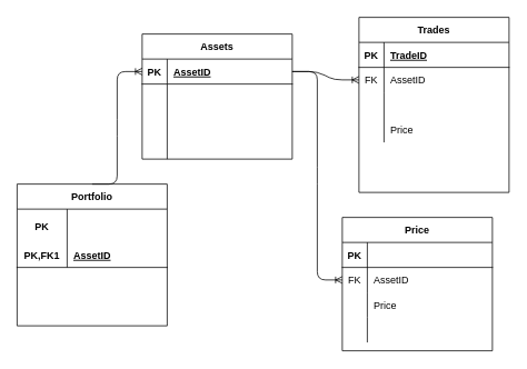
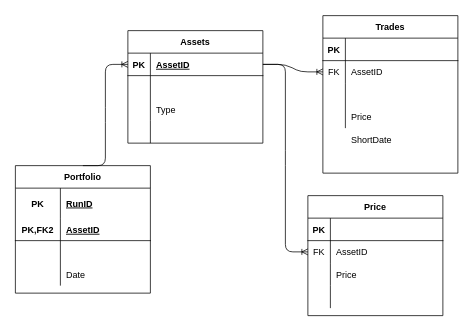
  <mxCell id="0" />
  <mxCell id="1" parent="0" />
  <mxCell id="2" value="Assets" style="shape=table;startSize=30;container=1;collapsible=1;childLayout=tableLayout;fixedRows=1;rowLines=0;fontStyle=1;align=center;resizeLast=1;" vertex="1" parent="1"><mxGeometry x="170" y="40" width="180" height="150" as="geometry" /></mxCell>
  <mxCell id="3" value="" style="shape=partialRectangle;collapsible=0;dropTarget=0;pointerEvents=0;fillColor=none;top=0;left=0;bottom=1;right=0;points=[[0,0.5],[1,0.5]];portConstraint=eastwest;" vertex="1" parent="2"><mxGeometry y="30" width="180" height="30" as="geometry" /></mxCell>
  <mxCell id="4" value="PK" style="shape=partialRectangle;connectable=0;fillColor=none;top=0;left=0;bottom=0;right=0;fontStyle=1;overflow=hidden;" vertex="1" parent="3"><mxGeometry width="30" height="30" as="geometry" /></mxCell>
  <mxCell id="5" value="AssetID" style="shape=partialRectangle;connectable=0;fillColor=none;top=0;left=0;bottom=0;right=0;align=left;spacingLeft=6;fontStyle=5;overflow=hidden;" vertex="1" parent="3"><mxGeometry x="30" width="150" height="30" as="geometry" /></mxCell>
  <mxCell id="6" value="" style="shape=partialRectangle;collapsible=0;dropTarget=0;pointerEvents=0;fillColor=none;top=0;left=0;bottom=0;right=0;points=[[0,0.5],[1,0.5]];portConstraint=eastwest;" vertex="1" parent="2"><mxGeometry y="60" width="180" height="30" as="geometry" /></mxCell>
  <mxCell id="7" value="" style="shape=partialRectangle;connectable=0;fillColor=none;top=0;left=0;bottom=0;right=0;editable=1;overflow=hidden;" vertex="1" parent="6"><mxGeometry width="30" height="30" as="geometry" /></mxCell>
  <mxCell id="8" value="" style="shape=partialRectangle;collapsible=0;dropTarget=0;pointerEvents=0;fillColor=none;top=0;left=0;bottom=0;right=0;points=[[0,0.5],[1,0.5]];portConstraint=eastwest;" vertex="1" parent="2"><mxGeometry y="90" width="180" height="30" as="geometry" /></mxCell>
  <mxCell id="9" value="" style="shape=partialRectangle;connectable=0;fillColor=none;top=0;left=0;bottom=0;right=0;editable=1;overflow=hidden;" vertex="1" parent="8"><mxGeometry width="30" height="30" as="geometry" /></mxCell>
+ <mxCell id="10" value="Type" style="shape=partialRectangle;connectable=0;fillColor=none;top=0;left=0;bottom=0;right=0;align=left;spacingLeft=6;overflow=hidden;" vertex="1" parent="8"><mxGeometry x="30" width="150" height="30" as="geometry" /></mxCell>
  <mxCell id="11" value="" style="shape=partialRectangle;collapsible=0;dropTarget=0;pointerEvents=0;fillColor=none;top=0;left=0;bottom=0;right=0;points=[[0,0.5],[1,0.5]];portConstraint=eastwest;" vertex="1" parent="2"><mxGeometry y="120" width="180" height="30" as="geometry" /></mxCell>
  <mxCell id="12" value="" style="shape=partialRectangle;connectable=0;fillColor=none;top=0;left=0;bottom=0;right=0;editable=1;overflow=hidden;" vertex="1" parent="11"><mxGeometry width="30" height="30" as="geometry" /></mxCell>
  <mxCell id="13" value="" style="shape=partialRectangle;connectable=0;fillColor=none;top=0;left=0;bottom=0;right=0;align=left;spacingLeft=6;overflow=hidden;" vertex="1" parent="11"><mxGeometry x="30" width="150" height="30" as="geometry" /></mxCell>
  <mxCell id="14" value="Trades" style="shape=table;startSize=30;container=1;collapsible=1;childLayout=tableLayout;fixedRows=1;rowLines=0;fontStyle=1;align=center;resizeLast=1;" vertex="1" parent="1"><mxGeometry x="430" y="20" width="180" height="210" as="geometry" /></mxCell>
  <mxCell id="15" value="" style="shape=partialRectangle;collapsible=0;dropTarget=0;pointerEvents=0;fillColor=none;top=0;left=0;bottom=1;right=0;points=[[0,0.5],[1,0.5]];portConstraint=eastwest;" vertex="1" parent="14"><mxGeometry y="30" width="180" height="30" as="geometry" /></mxCell>
  <mxCell id="16" value="PK" style="shape=partialRectangle;connectable=0;fillColor=none;top=0;left=0;bottom=0;right=0;fontStyle=1;overflow=hidden;" vertex="1" parent="15"><mxGeometry width="30" height="30" as="geometry" /></mxCell>
- <mxCell id="17" value="TradeID" style="shape=partialRectangle;connectable=0;fillColor=none;top=0;left=0;bottom=0;right=0;align=left;spacingLeft=6;fontStyle=5;overflow=hidden;" vertex="1" parent="15"><mxGeometry x="30" width="150" height="30" as="geometry" /></mxCell>
  <mxCell id="18" value="" style="shape=partialRectangle;collapsible=0;dropTarget=0;pointerEvents=0;fillColor=none;top=0;left=0;bottom=0;right=0;points=[[0,0.5],[1,0.5]];portConstraint=eastwest;" vertex="1" parent="14"><mxGeometry y="60" width="180" height="30" as="geometry" /></mxCell>
  <mxCell id="19" value="FK" style="shape=partialRectangle;connectable=0;fillColor=none;top=0;left=0;bottom=0;right=0;editable=1;overflow=hidden;" vertex="1" parent="18"><mxGeometry width="30" height="30" as="geometry" /></mxCell>
  <mxCell id="20" value="AssetID" style="shape=partialRectangle;connectable=0;fillColor=none;top=0;left=0;bottom=0;right=0;align=left;spacingLeft=6;overflow=hidden;" vertex="1" parent="18"><mxGeometry x="30" width="150" height="30" as="geometry" /></mxCell>
  <mxCell id="21" value="" style="shape=partialRectangle;collapsible=0;dropTarget=0;pointerEvents=0;fillColor=none;top=0;left=0;bottom=0;right=0;points=[[0,0.5],[1,0.5]];portConstraint=eastwest;" vertex="1" parent="14"><mxGeometry y="90" width="180" height="30" as="geometry" /></mxCell>
  <mxCell id="22" value="" style="shape=partialRectangle;connectable=0;fillColor=none;top=0;left=0;bottom=0;right=0;editable=1;overflow=hidden;" vertex="1" parent="21"><mxGeometry width="30" height="30" as="geometry" /></mxCell>
  <mxCell id="23" value="" style="shape=partialRectangle;collapsible=0;dropTarget=0;pointerEvents=0;fillColor=none;top=0;left=0;bottom=0;right=0;points=[[0,0.5],[1,0.5]];portConstraint=eastwest;" vertex="1" parent="14"><mxGeometry y="120" width="180" height="30" as="geometry" /></mxCell>
  <mxCell id="24" value="" style="shape=partialRectangle;connectable=0;fillColor=none;top=0;left=0;bottom=0;right=0;editable=1;overflow=hidden;" vertex="1" parent="23"><mxGeometry width="30" height="30" as="geometry" /></mxCell>
  <mxCell id="25" value="Price" style="shape=partialRectangle;connectable=0;fillColor=none;top=0;left=0;bottom=0;right=0;align=left;spacingLeft=6;overflow=hidden;" vertex="1" parent="23"><mxGeometry x="30" width="150" height="30" as="geometry" /></mxCell>
  <mxCell id="26" value="" style="edgeStyle=entityRelationEdgeStyle;fontSize=12;html=1;endArrow=ERoneToMany;exitX=1;exitY=0.5;exitDx=0;exitDy=0;entryX=0;entryY=0.5;entryDx=0;entryDy=0;" edge="1" parent="1" source="3" target="18"><mxGeometry width="100" height="100" relative="1" as="geometry"><mxPoint x="314" y="95" as="sourcePoint" /><mxPoint x="474" y="105" as="targetPoint" /></mxGeometry></mxCell>
+ <mxCell id="27" value="ShortDate" style="shape=partialRectangle;connectable=0;fillColor=none;top=0;left=0;bottom=0;right=0;align=left;spacingLeft=6;overflow=hidden;" vertex="1" parent="1"><mxGeometry x="460" y="170" width="150" height="30" as="geometry" /></mxCell>
  <mxCell id="28" value="Portfolio" style="shape=table;startSize=30;container=1;collapsible=1;childLayout=tableLayout;fixedRows=1;rowLines=0;fontStyle=1;align=center;resizeLast=1;" vertex="1" parent="1"><mxGeometry x="20" y="220" width="180" height="170" as="geometry" /></mxCell>
  <mxCell id="29" value="" style="shape=partialRectangle;collapsible=0;dropTarget=0;pointerEvents=0;fillColor=none;top=0;left=0;bottom=0;right=0;points=[[0,0.5],[1,0.5]];portConstraint=eastwest;" vertex="1" parent="28"><mxGeometry y="30" width="180" height="40" as="geometry" /></mxCell>
  <mxCell id="30" value="PK" style="shape=partialRectangle;connectable=0;fillColor=none;top=0;left=0;bottom=0;right=0;fontStyle=1;overflow=hidden;" vertex="1" parent="29"><mxGeometry width="60" height="40" as="geometry" /></mxCell>
+ <mxCell id="31" value="RunID" style="shape=partialRectangle;connectable=0;fillColor=none;top=0;left=0;bottom=0;right=0;align=left;spacingLeft=6;fontStyle=5;overflow=hidden;" vertex="1" parent="29"><mxGeometry x="60" width="120" height="40" as="geometry" /></mxCell>
  <mxCell id="32" value="" style="shape=partialRectangle;collapsible=0;dropTarget=0;pointerEvents=0;fillColor=none;top=0;left=0;bottom=1;right=0;points=[[0,0.5],[1,0.5]];portConstraint=eastwest;" vertex="1" parent="28"><mxGeometry y="70" width="180" height="30" as="geometry" /></mxCell>
- <mxCell id="33" value="PK,FK1" style="shape=partialRectangle;connectable=0;fillColor=none;top=0;left=0;bottom=0;right=0;fontStyle=1;overflow=hidden;" vertex="1" parent="32"><mxGeometry width="60" height="30" as="geometry" /></mxCell>
+ <mxCell id="33" value="PK,FK2" style="shape=partialRectangle;connectable=0;fillColor=none;top=0;left=0;bottom=0;right=0;fontStyle=1;overflow=hidden;" vertex="1" parent="32"><mxGeometry width="60" height="30" as="geometry" /></mxCell>
  <mxCell id="34" value="AssetID" style="shape=partialRectangle;connectable=0;fillColor=none;top=0;left=0;bottom=0;right=0;align=left;spacingLeft=6;fontStyle=5;overflow=hidden;" vertex="1" parent="32"><mxGeometry x="60" width="120" height="30" as="geometry" /></mxCell>
  <mxCell id="35" value="" style="shape=partialRectangle;collapsible=0;dropTarget=0;pointerEvents=0;fillColor=none;top=0;left=0;bottom=0;right=0;points=[[0,0.5],[1,0.5]];portConstraint=eastwest;" vertex="1" parent="28"><mxGeometry y="100" width="180" height="30" as="geometry" /></mxCell>
  <mxCell id="36" value="" style="shape=partialRectangle;connectable=0;fillColor=none;top=0;left=0;bottom=0;right=0;editable=1;overflow=hidden;" vertex="1" parent="35"><mxGeometry width="60" height="30" as="geometry" /></mxCell>
  <mxCell id="37" value="" style="shape=partialRectangle;collapsible=0;dropTarget=0;pointerEvents=0;fillColor=none;top=0;left=0;bottom=0;right=0;points=[[0,0.5],[1,0.5]];portConstraint=eastwest;" vertex="1" parent="28"><mxGeometry y="130" width="180" height="30" as="geometry" /></mxCell>
  <mxCell id="38" value="" style="shape=partialRectangle;connectable=0;fillColor=none;top=0;left=0;bottom=0;right=0;editable=1;overflow=hidden;" vertex="1" parent="37"><mxGeometry width="60" height="30" as="geometry" /></mxCell>
+ <mxCell id="39" value="Date" style="shape=partialRectangle;connectable=0;fillColor=none;top=0;left=0;bottom=0;right=0;align=left;spacingLeft=6;overflow=hidden;" vertex="1" parent="37"><mxGeometry x="60" width="120" height="30" as="geometry" /></mxCell>
  <mxCell id="40" value="" style="edgeStyle=entityRelationEdgeStyle;fontSize=12;html=1;endArrow=ERoneToMany;exitX=0.5;exitY=0;exitDx=0;exitDy=0;entryX=0;entryY=0.5;entryDx=0;entryDy=0;" edge="1" parent="1" source="28" target="3"><mxGeometry width="100" height="100" relative="1" as="geometry"><mxPoint x="320" y="430" as="sourcePoint" /><mxPoint x="420" y="330" as="targetPoint" /></mxGeometry></mxCell>
  <mxCell id="41" value="Price" style="shape=table;startSize=30;container=1;collapsible=1;childLayout=tableLayout;fixedRows=1;rowLines=0;fontStyle=1;align=center;resizeLast=1;" vertex="1" parent="1"><mxGeometry x="410" y="260" width="180" height="160" as="geometry" /></mxCell>
  <mxCell id="42" value="" style="shape=partialRectangle;collapsible=0;dropTarget=0;pointerEvents=0;fillColor=none;top=0;left=0;bottom=1;right=0;points=[[0,0.5],[1,0.5]];portConstraint=eastwest;" vertex="1" parent="41"><mxGeometry y="30" width="180" height="30" as="geometry" /></mxCell>
  <mxCell id="43" value="PK" style="shape=partialRectangle;connectable=0;fillColor=none;top=0;left=0;bottom=0;right=0;fontStyle=1;overflow=hidden;" vertex="1" parent="42"><mxGeometry width="30" height="30" as="geometry" /></mxCell>
  <mxCell id="44" value="" style="shape=partialRectangle;collapsible=0;dropTarget=0;pointerEvents=0;fillColor=none;top=0;left=0;bottom=0;right=0;points=[[0,0.5],[1,0.5]];portConstraint=eastwest;" vertex="1" parent="41"><mxGeometry y="60" width="180" height="30" as="geometry" /></mxCell>
  <mxCell id="45" value="FK" style="shape=partialRectangle;connectable=0;fillColor=none;top=0;left=0;bottom=0;right=0;editable=1;overflow=hidden;" vertex="1" parent="44"><mxGeometry width="30" height="30" as="geometry" /></mxCell>
  <mxCell id="46" value="AssetID" style="shape=partialRectangle;connectable=0;fillColor=none;top=0;left=0;bottom=0;right=0;align=left;spacingLeft=6;overflow=hidden;" vertex="1" parent="44"><mxGeometry x="30" width="150" height="30" as="geometry" /></mxCell>
  <mxCell id="47" value="" style="shape=partialRectangle;collapsible=0;dropTarget=0;pointerEvents=0;fillColor=none;top=0;left=0;bottom=0;right=0;points=[[0,0.5],[1,0.5]];portConstraint=eastwest;" vertex="1" parent="41"><mxGeometry y="90" width="180" height="30" as="geometry" /></mxCell>
  <mxCell id="48" value="" style="shape=partialRectangle;connectable=0;fillColor=none;top=0;left=0;bottom=0;right=0;editable=1;overflow=hidden;" vertex="1" parent="47"><mxGeometry width="30" height="30" as="geometry" /></mxCell>
  <mxCell id="49" value="Price" style="shape=partialRectangle;connectable=0;fillColor=none;top=0;left=0;bottom=0;right=0;align=left;spacingLeft=6;overflow=hidden;" vertex="1" parent="47"><mxGeometry x="30" width="150" height="30" as="geometry" /></mxCell>
  <mxCell id="50" value="" style="shape=partialRectangle;collapsible=0;dropTarget=0;pointerEvents=0;fillColor=none;top=0;left=0;bottom=0;right=0;points=[[0,0.5],[1,0.5]];portConstraint=eastwest;" vertex="1" parent="41"><mxGeometry y="120" width="180" height="30" as="geometry" /></mxCell>
  <mxCell id="51" value="" style="shape=partialRectangle;connectable=0;fillColor=none;top=0;left=0;bottom=0;right=0;editable=1;overflow=hidden;" vertex="1" parent="50"><mxGeometry width="30" height="30" as="geometry" /></mxCell>
  <mxCell id="52" value="" style="shape=partialRectangle;connectable=0;fillColor=none;top=0;left=0;bottom=0;right=0;align=left;spacingLeft=6;overflow=hidden;" vertex="1" parent="50"><mxGeometry x="30" width="150" height="30" as="geometry" /></mxCell>
  <mxCell id="53" value="" style="edgeStyle=entityRelationEdgeStyle;fontSize=12;html=1;endArrow=ERoneToMany;exitX=1;exitY=0.5;exitDx=0;exitDy=0;entryX=0;entryY=0.5;entryDx=0;entryDy=0;" edge="1" parent="1" source="3" target="44"><mxGeometry width="100" height="100" relative="1" as="geometry"><mxPoint x="360" y="140" as="sourcePoint" /><mxPoint x="410" y="260" as="targetPoint" /></mxGeometry></mxCell>
